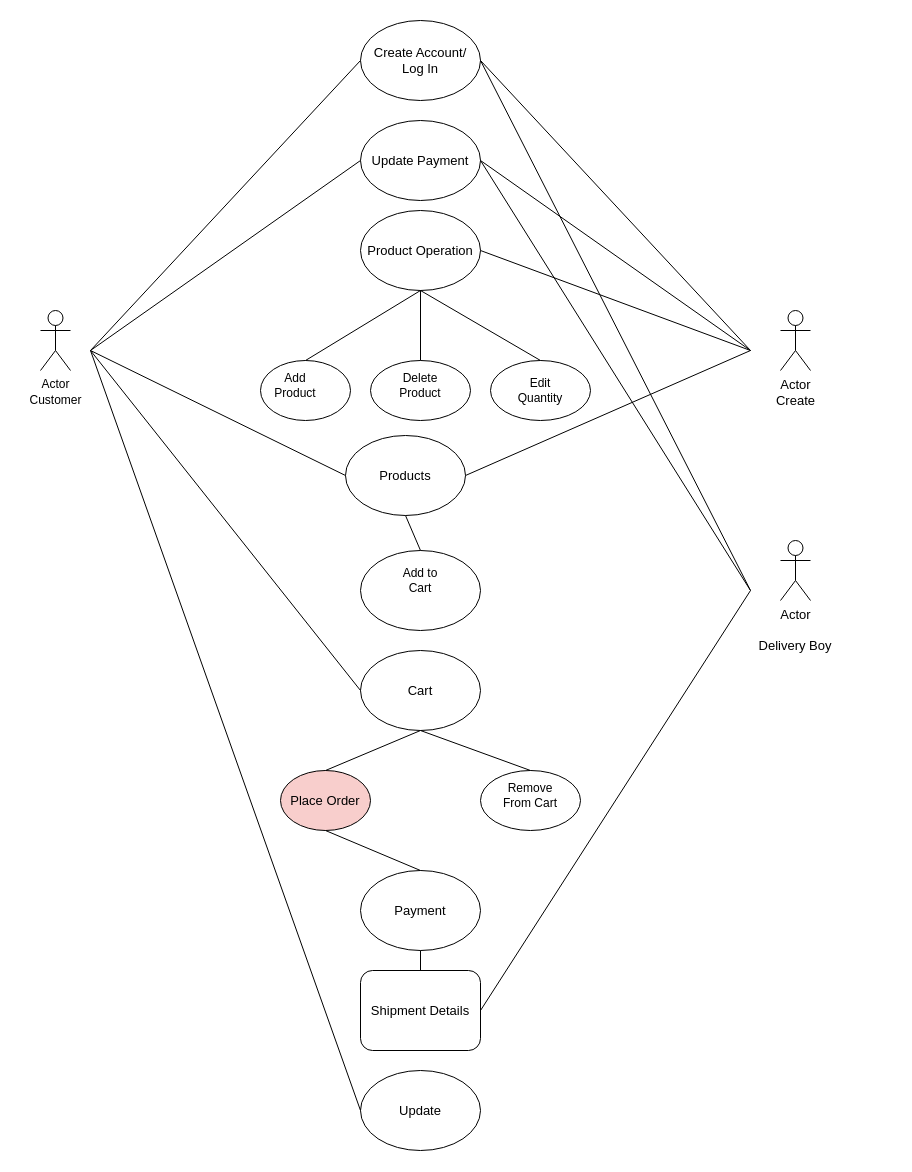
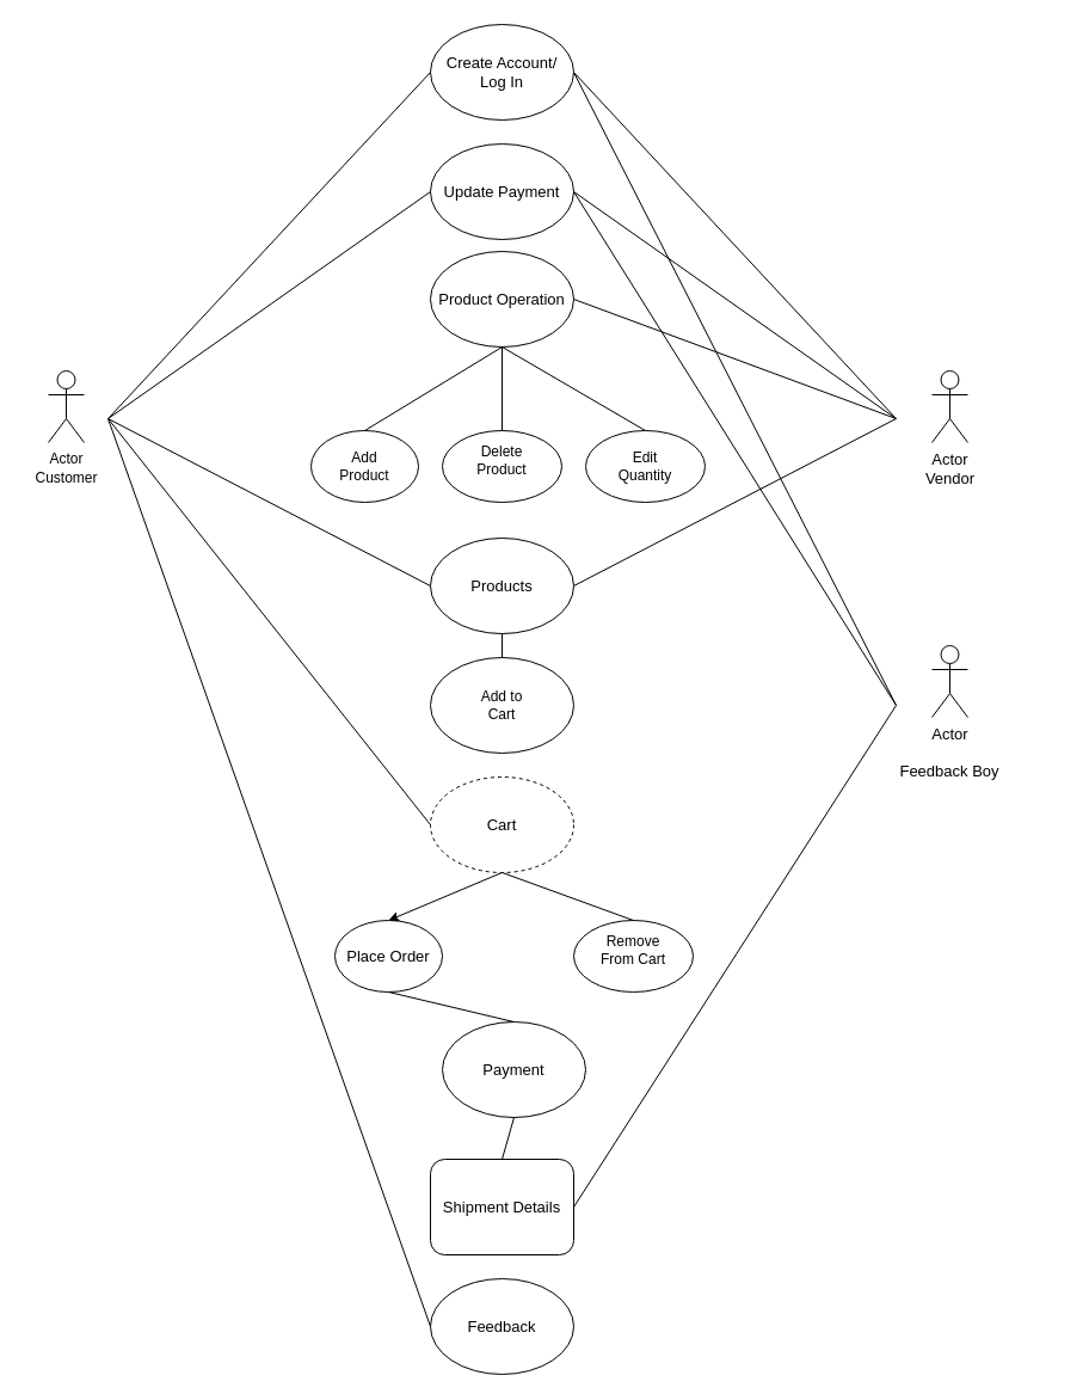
  <mxCell id="0" />
  <mxCell id="1" parent="0" />
  <mxCell id="2" value="Actor" style="shape=umlActor;verticalLabelPosition=bottom;verticalAlign=top;html=1;outlineConnect=0;" parent="1" vertex="1"><mxGeometry x="40" y="310" width="30" height="60" as="geometry" /></mxCell>
  <mxCell id="3" value="Customer" style="text;html=1;align=center;verticalAlign=middle;resizable=0;points=[];autosize=1;strokeColor=none;fillColor=none;" parent="1" vertex="1"><mxGeometry x="20" y="390" width="70" height="20" as="geometry" /></mxCell>
  <mxCell id="4" value="Create Account/&lt;br&gt;Log In" style="ellipse;whiteSpace=wrap;html=1;fontSize=13;" parent="1" vertex="1"><mxGeometry x="360" y="20" width="120" height="80" as="geometry" /></mxCell>
  <mxCell id="5" value="Update Payment" style="ellipse;whiteSpace=wrap;html=1;fontSize=13;" parent="1" vertex="1"><mxGeometry x="360" y="120" width="120" height="80" as="geometry" /></mxCell>
  <mxCell id="6" value="Product Operation" style="ellipse;whiteSpace=wrap;html=1;fontSize=13;" parent="1" vertex="1"><mxGeometry x="360" y="210" width="120" height="80" as="geometry" /></mxCell>
- <mxCell id="7" value="Products" style="ellipse;whiteSpace=wrap;html=1;fontSize=13;" parent="1" vertex="1"><mxGeometry x="345" y="435" width="120" height="80" as="geometry" /></mxCell>
- <mxCell id="8" value="Cart" style="ellipse;whiteSpace=wrap;html=1;fontSize=13;" parent="1" vertex="1"><mxGeometry x="360" y="650" width="120" height="80" as="geometry" /></mxCell>
- <mxCell id="9" value="Place Order" style="ellipse;whiteSpace=wrap;html=1;fontSize=13;fillColor=#f8cecc;" parent="1" vertex="1"><mxGeometry x="280" y="770" width="90" height="60" as="geometry" /></mxCell>
- <mxCell id="10" value="Payment" style="ellipse;whiteSpace=wrap;html=1;fontSize=13;" parent="1" vertex="1"><mxGeometry x="360" y="870" width="120" height="80" as="geometry" /></mxCell>
- <mxCell id="11" value="Update" style="ellipse;whiteSpace=wrap;html=1;fontSize=13;" parent="1" vertex="1"><mxGeometry x="360" y="1070" width="120" height="80" as="geometry" /></mxCell>
+ <mxCell id="7" value="Products" style="ellipse;whiteSpace=wrap;html=1;fontSize=13;" parent="1" vertex="1"><mxGeometry x="360" y="450" width="120" height="80" as="geometry" /></mxCell>
+ <mxCell id="8" value="Cart" style="ellipse;whiteSpace=wrap;html=1;fontSize=13;dashed=1;" parent="1" vertex="1"><mxGeometry x="360" y="650" width="120" height="80" as="geometry" /></mxCell>
+ <mxCell id="9" value="Place Order" style="ellipse;whiteSpace=wrap;html=1;fontSize=13;" parent="1" vertex="1"><mxGeometry x="280" y="770" width="90" height="60" as="geometry" /></mxCell>
+ <mxCell id="10" value="Payment" style="ellipse;whiteSpace=wrap;html=1;fontSize=13;" parent="1" vertex="1"><mxGeometry x="370" y="855" width="120" height="80" as="geometry" /></mxCell>
+ <mxCell id="11" value="Feedback" style="ellipse;whiteSpace=wrap;html=1;fontSize=13;" parent="1" vertex="1"><mxGeometry x="360" y="1070" width="120" height="80" as="geometry" /></mxCell>
  <mxCell id="12" value="Shipment Details" style="whiteSpace=wrap;html=1;fontSize=13;rounded=1;" parent="1" vertex="1"><mxGeometry x="360" y="970" width="120" height="80" as="geometry" /></mxCell>
  <mxCell id="13" value="" style="endArrow=none;html=1;rounded=0;fontSize=13;entryX=0;entryY=0.5;entryDx=0;entryDy=0;" parent="1" target="4" edge="1"><mxGeometry width="50" height="50" relative="1" as="geometry"><mxPoint x="90" y="350" as="sourcePoint" /><mxPoint x="460" y="200" as="targetPoint" /><Array as="points" /></mxGeometry></mxCell>
  <mxCell id="14" value="" style="endArrow=none;html=1;rounded=0;fontSize=13;entryX=0;entryY=0.5;entryDx=0;entryDy=0;" parent="1" target="5" edge="1"><mxGeometry width="50" height="50" relative="1" as="geometry"><mxPoint x="90" y="350" as="sourcePoint" /><mxPoint x="460" y="200" as="targetPoint" /></mxGeometry></mxCell>
  <mxCell id="15" value="" style="endArrow=none;html=1;rounded=0;fontSize=13;entryX=0;entryY=0.5;entryDx=0;entryDy=0;" parent="1" target="7" edge="1"><mxGeometry width="50" height="50" relative="1" as="geometry"><mxPoint x="90" y="350" as="sourcePoint" /><mxPoint x="460" y="200" as="targetPoint" /></mxGeometry></mxCell>
  <mxCell id="16" value="" style="endArrow=none;html=1;rounded=0;fontSize=13;entryX=0;entryY=0.5;entryDx=0;entryDy=0;" parent="1" target="8" edge="1"><mxGeometry width="50" height="50" relative="1" as="geometry"><mxPoint x="90" y="350" as="sourcePoint" /><mxPoint x="460" y="300" as="targetPoint" /></mxGeometry></mxCell>
  <mxCell id="17" value="Actor" style="shape=umlActor;verticalLabelPosition=bottom;verticalAlign=top;html=1;outlineConnect=0;fontSize=13;" parent="1" vertex="1"><mxGeometry x="780" y="310" width="30" height="60" as="geometry" /></mxCell>
- <mxCell id="18" value="Create" style="text;html=1;align=center;verticalAlign=middle;resizable=0;points=[];autosize=1;strokeColor=none;fillColor=none;fontSize=13;" parent="1" vertex="1"><mxGeometry x="765" y="390" width="60" height="20" as="geometry" /></mxCell>
+ <mxCell id="18" value="Vendor" style="text;html=1;align=center;verticalAlign=middle;resizable=0;points=[];autosize=1;strokeColor=none;fillColor=none;fontSize=13;" parent="1" vertex="1"><mxGeometry x="765" y="390" width="60" height="20" as="geometry" /></mxCell>
  <mxCell id="19" value="" style="endArrow=none;html=1;rounded=0;fontSize=13;exitX=0.5;exitY=0;exitDx=0;exitDy=0;entryX=0.5;entryY=1;entryDx=0;entryDy=0;" parent="1" source="10" edge="1" target="9"><mxGeometry width="50" height="50" relative="1" as="geometry"><mxPoint x="410" y="550" as="sourcePoint" /><mxPoint x="90" y="350" as="targetPoint" /></mxGeometry></mxCell>
  <mxCell id="20" value="" style="endArrow=none;html=1;rounded=0;fontSize=13;exitX=0.5;exitY=0;exitDx=0;exitDy=0;entryX=0.5;entryY=1;entryDx=0;entryDy=0;" parent="1" source="12" edge="1" target="10"><mxGeometry width="50" height="50" relative="1" as="geometry"><mxPoint x="410" y="550" as="sourcePoint" /><mxPoint x="90" y="350" as="targetPoint" /></mxGeometry></mxCell>
  <mxCell id="21" value="" style="endArrow=none;html=1;rounded=0;fontSize=13;exitX=0;exitY=0.5;exitDx=0;exitDy=0;" parent="1" source="11" edge="1"><mxGeometry width="50" height="50" relative="1" as="geometry"><mxPoint x="410" y="650" as="sourcePoint" /><mxPoint x="90" y="350" as="targetPoint" /></mxGeometry></mxCell>
  <mxCell id="22" value="" style="endArrow=none;html=1;rounded=0;fontSize=13;exitX=1;exitY=0.5;exitDx=0;exitDy=0;" parent="1" source="4" edge="1"><mxGeometry width="50" height="50" relative="1" as="geometry"><mxPoint x="410" y="350" as="sourcePoint" /><mxPoint x="750" y="350" as="targetPoint" /></mxGeometry></mxCell>
  <mxCell id="23" value="" style="endArrow=none;html=1;rounded=0;fontSize=13;exitX=1;exitY=0.5;exitDx=0;exitDy=0;" parent="1" source="7" edge="1"><mxGeometry width="50" height="50" relative="1" as="geometry"><mxPoint x="410" y="350" as="sourcePoint" /><mxPoint x="750" y="350" as="targetPoint" /></mxGeometry></mxCell>
  <mxCell id="24" value="" style="endArrow=none;html=1;rounded=0;fontSize=13;exitX=1;exitY=0.5;exitDx=0;exitDy=0;" parent="1" source="5" edge="1"><mxGeometry width="50" height="50" relative="1" as="geometry"><mxPoint x="410" y="450" as="sourcePoint" /><mxPoint x="750" y="350" as="targetPoint" /></mxGeometry></mxCell>
  <mxCell id="25" value="" style="endArrow=none;html=1;rounded=0;fontSize=13;exitX=1;exitY=0.5;exitDx=0;exitDy=0;" parent="1" source="6" edge="1"><mxGeometry width="50" height="50" relative="1" as="geometry"><mxPoint x="410" y="450" as="sourcePoint" /><mxPoint x="750" y="350" as="targetPoint" /></mxGeometry></mxCell>
  <mxCell id="26" value="Actor" style="shape=umlActor;verticalLabelPosition=bottom;verticalAlign=top;html=1;outlineConnect=0;fontSize=13;" parent="1" vertex="1"><mxGeometry x="780" y="540" width="30" height="60" as="geometry" /></mxCell>
- <mxCell id="27" value="Delivery Boy" style="text;html=1;strokeColor=none;fillColor=none;align=center;verticalAlign=middle;whiteSpace=wrap;rounded=0;fontSize=13;" parent="1" vertex="1"><mxGeometry x="700" y="630" width="190" height="30" as="geometry" /></mxCell>
+ <mxCell id="27" value="Feedback Boy" style="text;html=1;strokeColor=none;fillColor=none;align=center;verticalAlign=middle;whiteSpace=wrap;rounded=0;fontSize=13;" parent="1" vertex="1"><mxGeometry x="700" y="630" width="190" height="30" as="geometry" /></mxCell>
  <mxCell id="28" value="" style="endArrow=none;html=1;rounded=0;fontSize=13;exitX=1;exitY=0.5;exitDx=0;exitDy=0;" parent="1" source="12" edge="1"><mxGeometry width="50" height="50" relative="1" as="geometry"><mxPoint x="410" y="630" as="sourcePoint" /><mxPoint x="750" y="590" as="targetPoint" /></mxGeometry></mxCell>
  <mxCell id="29" value="" style="endArrow=none;html=1;rounded=0;fontSize=13;exitX=1;exitY=0.5;exitDx=0;exitDy=0;" parent="1" source="4" edge="1"><mxGeometry width="50" height="50" relative="1" as="geometry"><mxPoint x="410" y="630" as="sourcePoint" /><mxPoint x="750" y="590" as="targetPoint" /></mxGeometry></mxCell>
  <mxCell id="30" value="" style="endArrow=none;html=1;rounded=0;fontSize=13;exitX=1;exitY=0.5;exitDx=0;exitDy=0;" parent="1" source="5" edge="1"><mxGeometry width="50" height="50" relative="1" as="geometry"><mxPoint x="410" y="270" as="sourcePoint" /><mxPoint x="750" y="590" as="targetPoint" /></mxGeometry></mxCell>
  <mxCell id="31" style="edgeStyle=orthogonalEdgeStyle;rounded=0;orthogonalLoop=1;jettySize=auto;html=1;exitX=0;exitY=0;exitDx=0;exitDy=0;entryX=0;entryY=0.25;entryDx=0;entryDy=0;" parent="1" source="32" target="33" edge="1"><mxGeometry relative="1" as="geometry" /></mxCell>
  <mxCell id="32" value="" style="ellipse;whiteSpace=wrap;html=1;" parent="1" vertex="1"><mxGeometry x="480" y="770" width="100" height="60" as="geometry" /></mxCell>
  <mxCell id="33" value="Remove From Cart" style="text;html=1;strokeColor=none;fillColor=none;align=center;verticalAlign=middle;whiteSpace=wrap;rounded=0;" parent="1" vertex="1"><mxGeometry x="500" y="780" width="60" height="30" as="geometry" /></mxCell>
- <mxCell id="34" value="" style="endArrow=none;html=1;rounded=0;exitX=0.5;exitY=1;exitDx=0;exitDy=0;entryX=0.5;entryY=0;entryDx=0;entryDy=0;" parent="1" source="8" target="9" edge="1"><mxGeometry width="50" height="50" relative="1" as="geometry"><mxPoint x="410" y="600" as="sourcePoint" /><mxPoint x="460" y="550" as="targetPoint" /></mxGeometry></mxCell>
+ <mxCell id="34" value="" style="endArrow=classic;html=1;rounded=0;exitX=0.5;exitY=1;exitDx=0;exitDy=0;entryX=0.5;entryY=0;entryDx=0;entryDy=0;" parent="1" source="8" target="9" edge="1"><mxGeometry width="50" height="50" relative="1" as="geometry"><mxPoint x="410" y="600" as="sourcePoint" /><mxPoint x="460" y="550" as="targetPoint" /></mxGeometry></mxCell>
  <mxCell id="35" value="" style="endArrow=none;html=1;rounded=0;entryX=0.5;entryY=0;entryDx=0;entryDy=0;exitX=0.5;exitY=1;exitDx=0;exitDy=0;" parent="1" source="8" target="32" edge="1"><mxGeometry width="50" height="50" relative="1" as="geometry"><mxPoint x="350" y="620" as="sourcePoint" /><mxPoint x="460" y="550" as="targetPoint" /></mxGeometry></mxCell>
  <mxCell id="36" value="" style="ellipse;whiteSpace=wrap;html=1;" parent="1" vertex="1"><mxGeometry x="260" y="360" width="90" height="60" as="geometry" /></mxCell>
- <mxCell id="37" value="Add Product" style="text;html=1;strokeColor=none;fillColor=none;align=center;verticalAlign=middle;whiteSpace=wrap;rounded=0;" parent="1" vertex="1"><mxGeometry x="265" y="370" width="60" height="30" as="geometry" /></mxCell>
+ <mxCell id="37" value="Add Product" style="text;html=1;strokeColor=none;fillColor=none;align=center;verticalAlign=middle;whiteSpace=wrap;rounded=0;" parent="1" vertex="1"><mxGeometry x="275" y="375" width="60" height="30" as="geometry" /></mxCell>
  <mxCell id="38" value="" style="ellipse;whiteSpace=wrap;html=1;" parent="1" vertex="1"><mxGeometry x="370" y="360" width="100" height="60" as="geometry" /></mxCell>
  <mxCell id="39" value="Delete Product" style="text;html=1;strokeColor=none;fillColor=none;align=center;verticalAlign=middle;whiteSpace=wrap;rounded=0;" parent="1" vertex="1"><mxGeometry x="390" y="370" width="60" height="30" as="geometry" /></mxCell>
  <mxCell id="40" value="" style="ellipse;whiteSpace=wrap;html=1;" parent="1" vertex="1"><mxGeometry x="490" y="360" width="100" height="60" as="geometry" /></mxCell>
  <mxCell id="41" value="Edit Quantity" style="text;html=1;strokeColor=none;fillColor=none;align=center;verticalAlign=middle;whiteSpace=wrap;rounded=0;" parent="1" vertex="1"><mxGeometry x="510" y="375" width="60" height="30" as="geometry" /></mxCell>
  <mxCell id="42" value="" style="endArrow=none;html=1;rounded=0;entryX=0.5;entryY=1;entryDx=0;entryDy=0;exitX=0.5;exitY=0;exitDx=0;exitDy=0;" parent="1" source="38" target="6" edge="1"><mxGeometry width="50" height="50" relative="1" as="geometry"><mxPoint x="410" y="480" as="sourcePoint" /><mxPoint x="460" y="430" as="targetPoint" /></mxGeometry></mxCell>
  <mxCell id="43" value="" style="endArrow=none;html=1;rounded=0;entryX=0.5;entryY=1;entryDx=0;entryDy=0;exitX=0.5;exitY=0;exitDx=0;exitDy=0;" parent="1" source="36" target="6" edge="1"><mxGeometry width="50" height="50" relative="1" as="geometry"><mxPoint x="410" y="480" as="sourcePoint" /><mxPoint x="460" y="430" as="targetPoint" /></mxGeometry></mxCell>
  <mxCell id="44" value="" style="endArrow=none;html=1;rounded=0;entryX=0.5;entryY=1;entryDx=0;entryDy=0;exitX=0.5;exitY=0;exitDx=0;exitDy=0;" parent="1" source="40" target="6" edge="1"><mxGeometry width="50" height="50" relative="1" as="geometry"><mxPoint x="410" y="480" as="sourcePoint" /><mxPoint x="460" y="430" as="targetPoint" /></mxGeometry></mxCell>
  <mxCell id="45" value="" style="ellipse;whiteSpace=wrap;html=1;" vertex="1" parent="1"><mxGeometry x="360" y="550" width="120" height="80" as="geometry" /></mxCell>
- <mxCell id="46" value="Add to Cart" style="text;html=1;strokeColor=none;fillColor=none;align=center;verticalAlign=middle;whiteSpace=wrap;rounded=0;" vertex="1" parent="1"><mxGeometry x="390" y="565" width="60" height="30" as="geometry" /></mxCell>
+ <mxCell id="46" value="Add to Cart" style="text;html=1;strokeColor=none;fillColor=none;align=center;verticalAlign=middle;whiteSpace=wrap;rounded=0;" vertex="1" parent="1"><mxGeometry x="390" y="575" width="60" height="30" as="geometry" /></mxCell>
  <mxCell id="47" value="" style="endArrow=none;html=1;rounded=0;entryX=0.5;entryY=1;entryDx=0;entryDy=0;exitX=0.5;exitY=0;exitDx=0;exitDy=0;" edge="1" parent="1" source="45" target="7"><mxGeometry width="50" height="50" relative="1" as="geometry"><mxPoint x="510" y="710" as="sourcePoint" /><mxPoint x="560" y="660" as="targetPoint" /></mxGeometry></mxCell>
